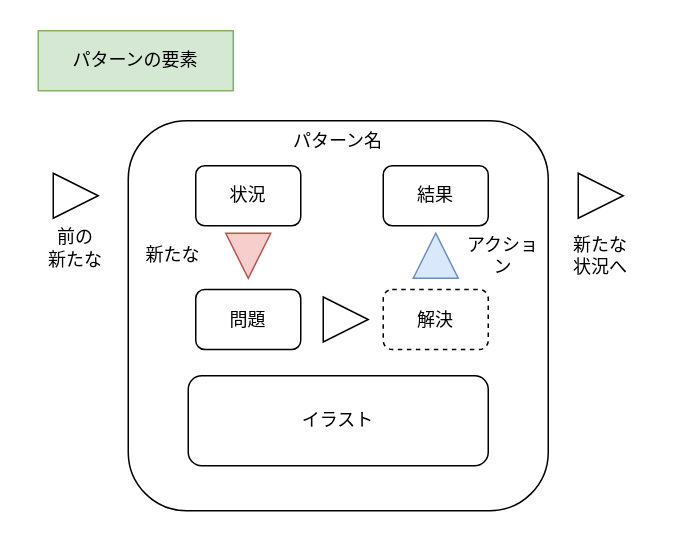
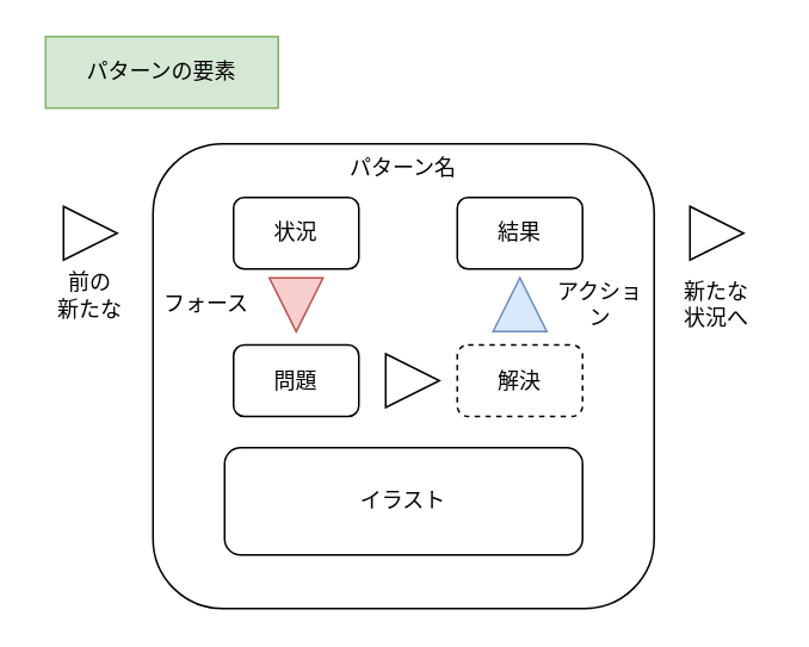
  <mxCell id="0" />
  <mxCell id="1" parent="0" />
  <mxCell id="2" value="パターンの要素" style="text;html=1;align=center;verticalAlign=middle;whiteSpace=wrap;rounded=0;fillColor=#d5e8d4;strokeColor=#82b366;" vertex="1" parent="1"><mxGeometry x="25" y="20" width="130" height="40" as="geometry" /></mxCell>
  <mxCell id="3" value="&lt;div style=&quot;&quot;&gt;パターン名&lt;/div&gt;" style="rounded=1;whiteSpace=wrap;html=1;align=center;verticalAlign=top;" vertex="1" parent="1"><mxGeometry x="85" y="80" width="280" height="260" as="geometry" /></mxCell>
  <mxCell id="4" value="状況" style="rounded=1;whiteSpace=wrap;html=1;" vertex="1" parent="1"><mxGeometry x="130" y="110" width="70" height="40" as="geometry" /></mxCell>
  <mxCell id="5" value="" style="triangle;whiteSpace=wrap;html=1;rotation=90;fillColor=#f8cecc;strokeColor=#b85450;" vertex="1" parent="1"><mxGeometry x="150" y="155" width="30" height="30" as="geometry" /></mxCell>
  <mxCell id="6" value="問題" style="rounded=1;whiteSpace=wrap;html=1;" vertex="1" parent="1"><mxGeometry x="130" y="192.5" width="70" height="40" as="geometry" /></mxCell>
  <mxCell id="7" value="" style="triangle;whiteSpace=wrap;html=1;rotation=0;" vertex="1" parent="1"><mxGeometry x="215" y="197.5" width="30" height="30" as="geometry" /></mxCell>
  <mxCell id="8" value="解決" style="rounded=1;whiteSpace=wrap;html=1;dashed=1;" vertex="1" parent="1"><mxGeometry x="255" y="192.5" width="70" height="40" as="geometry" /></mxCell>
  <mxCell id="9" value="結果" style="rounded=1;whiteSpace=wrap;html=1;" vertex="1" parent="1"><mxGeometry x="255" y="110" width="70" height="40" as="geometry" /></mxCell>
  <mxCell id="10" value="" style="triangle;whiteSpace=wrap;html=1;rotation=-90;fillColor=#dae8fc;strokeColor=#6c8ebf;" vertex="1" parent="1"><mxGeometry x="275" y="155" width="30" height="30" as="geometry" /></mxCell>
  <mxCell id="11" value="" style="triangle;whiteSpace=wrap;html=1;rotation=0;" vertex="1" parent="1"><mxGeometry x="385" y="115" width="30" height="30" as="geometry" /></mxCell>
- <mxCell id="12" value="新たな" style="text;html=1;align=center;verticalAlign=middle;whiteSpace=wrap;rounded=0;" vertex="1" parent="1"><mxGeometry x="85" y="155" width="60" height="30" as="geometry" /></mxCell>
+ <mxCell id="12" value="フォース" style="text;html=1;align=center;verticalAlign=middle;whiteSpace=wrap;rounded=0;" vertex="1" parent="1"><mxGeometry x="85" y="155" width="60" height="30" as="geometry" /></mxCell>
  <mxCell id="13" value="アクション" style="text;html=1;align=center;verticalAlign=middle;whiteSpace=wrap;rounded=0;" vertex="1" parent="1"><mxGeometry x="305" y="155" width="60" height="30" as="geometry" /></mxCell>
  <mxCell id="14" value="新たな&lt;div&gt;状況へ&lt;/div&gt;" style="text;html=1;align=center;verticalAlign=middle;whiteSpace=wrap;rounded=0;" vertex="1" parent="1"><mxGeometry x="370" y="155" width="60" height="30" as="geometry" /></mxCell>
  <mxCell id="15" value="" style="triangle;whiteSpace=wrap;html=1;rotation=0;" vertex="1" parent="1"><mxGeometry x="35" y="115" width="30" height="30" as="geometry" /></mxCell>
  <mxCell id="16" value="&lt;div&gt;前の&lt;/div&gt;&lt;div&gt;新たな&lt;/div&gt;" style="text;html=1;align=center;verticalAlign=middle;whiteSpace=wrap;rounded=0;" vertex="1" parent="1"><mxGeometry x="20" y="150" width="60" height="30" as="geometry" /></mxCell>
  <mxCell id="17" value="イラスト" style="rounded=1;whiteSpace=wrap;html=1;" vertex="1" parent="1"><mxGeometry x="125" y="250" width="200" height="60" as="geometry" /></mxCell>
